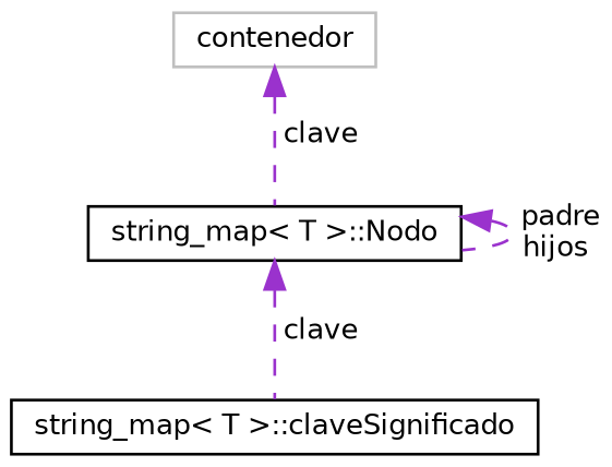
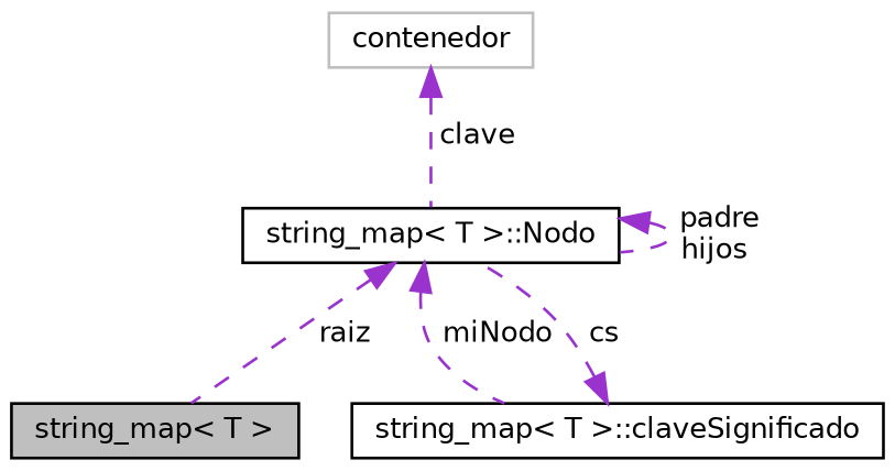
  digraph {
    node [color=black fillcolor=white fontname=Helvetica fontsize=10 shape=record style=filled]
    edge [color=darkorchid3 dir=back fontname=Helvetica fontsize=10 labelfontname=Helvetica labelfontsize=10 style=dashed]
+   n1 [fillcolor=grey75 fontcolor=black height=0.2 label="string_map\< T \>" width=0.4]
    n2 [height=0.2 label="string_map\< T \>::Nodo" width=0.4]
    n3 [height=0.2 label="string_map\< T \>::claveSignificado" width=0.4]
    n4 [color=grey75 height=0.2 label=contenedor width=0.4]
+   n2 -> n1 [label=" raiz"]
    n2 -> n2 [label=" padre\nhijos"]
-   n2 -> n3 [label=" clave"]
+   n2 -> n3 [label=" miNodo"]
+   n3 -> n2 [label=" cs"]
    n4 -> n2 [label=" clave"]
  }
